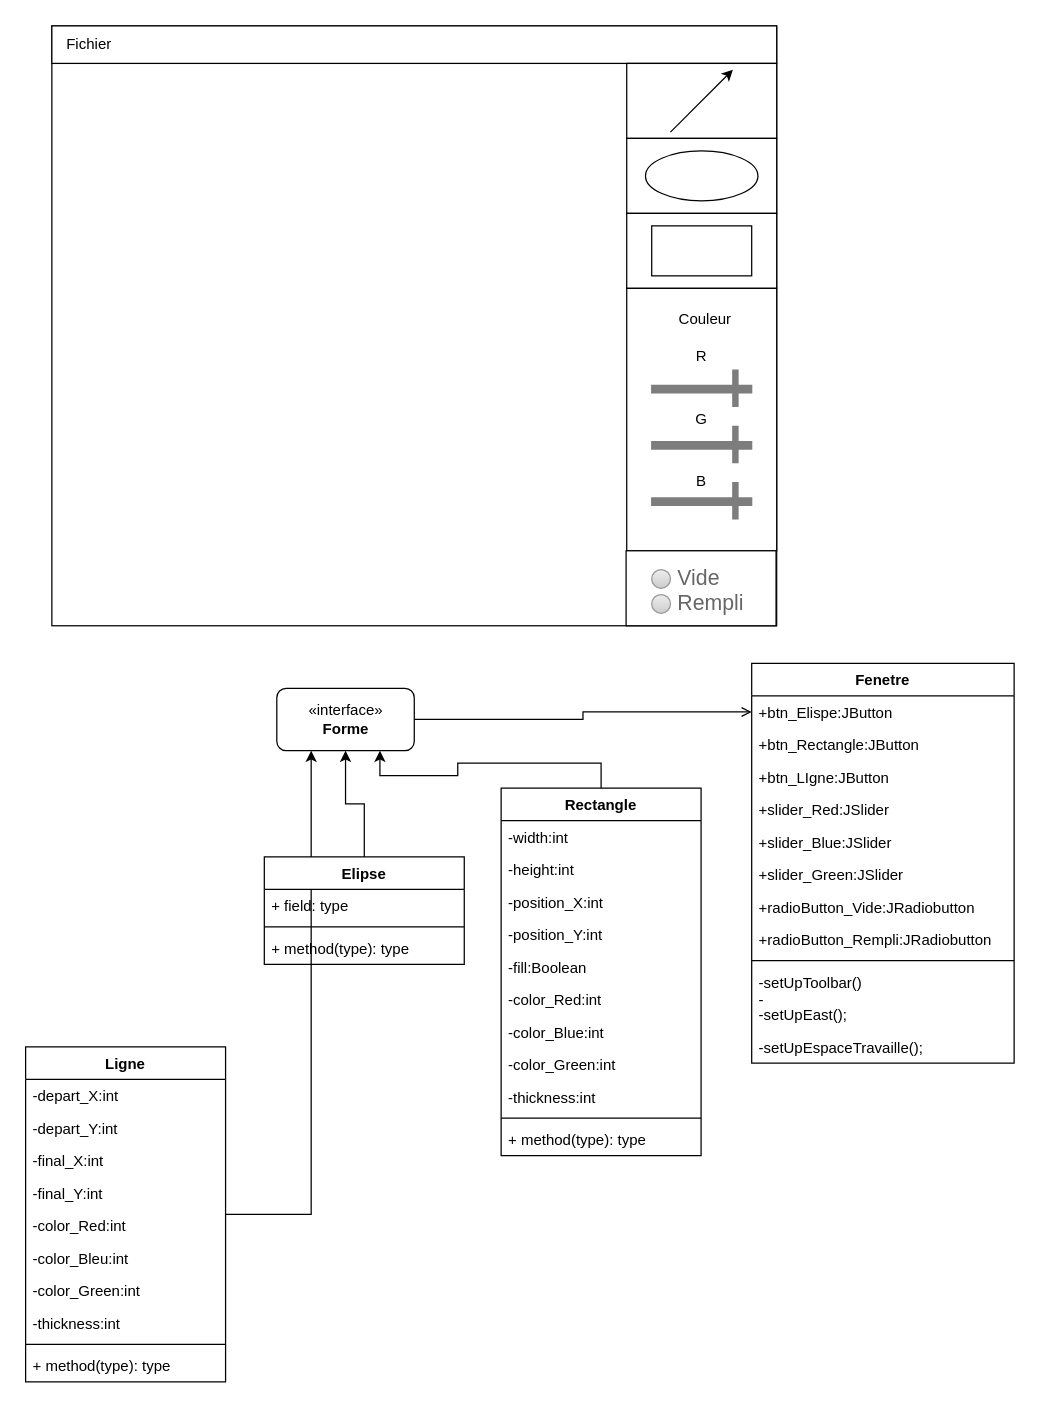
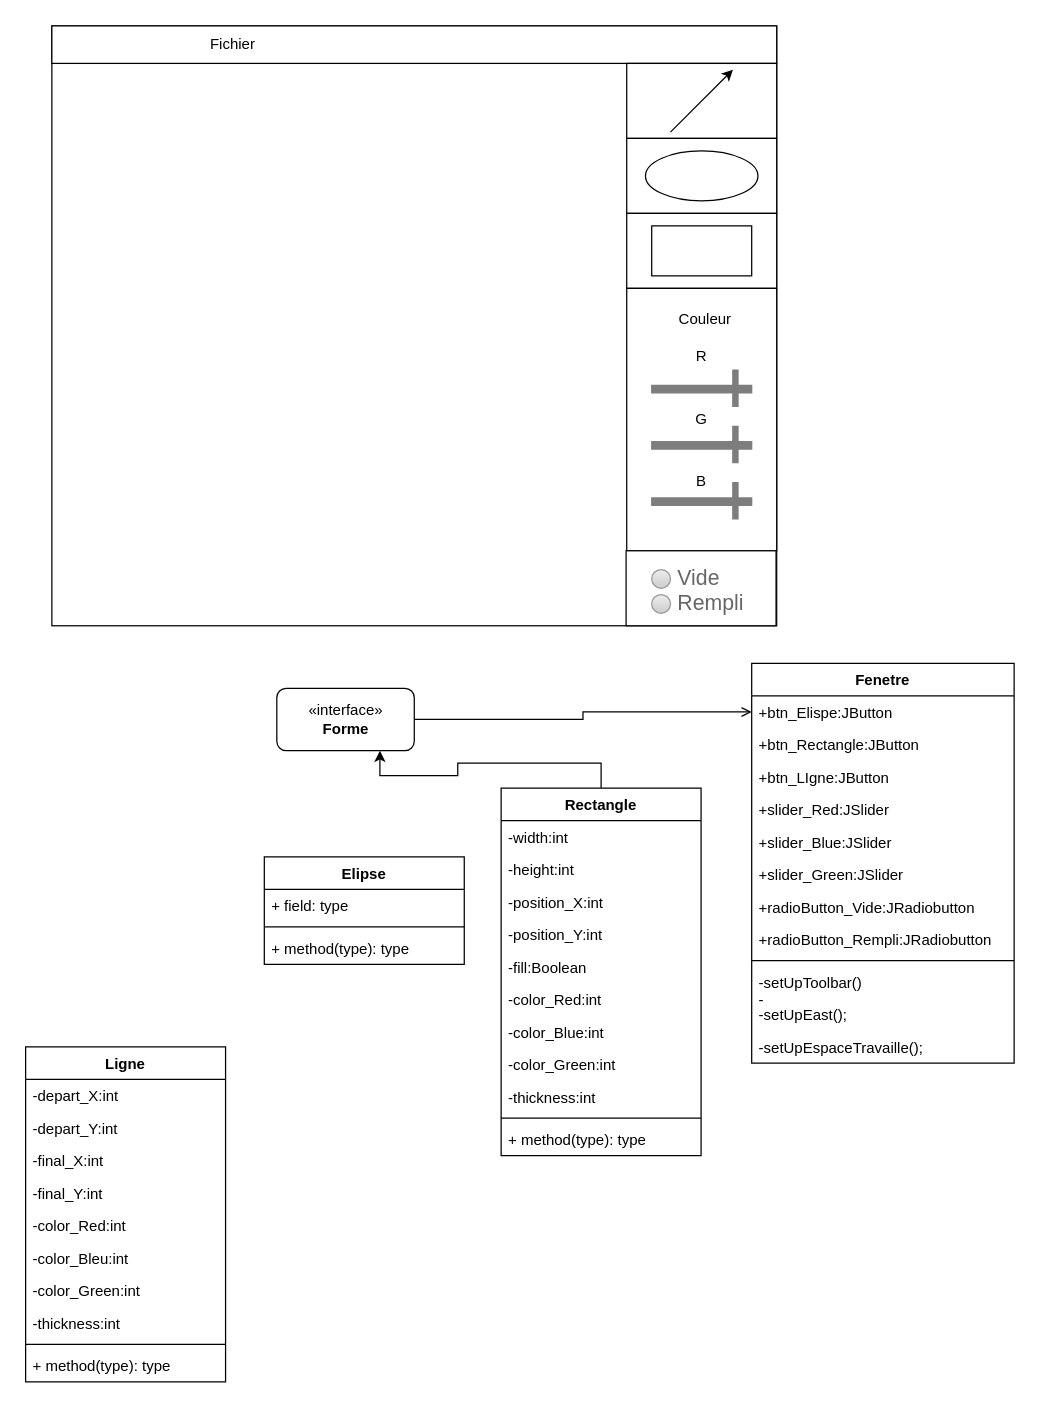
  <mxCell id="0" />
  <mxCell id="1" parent="0" />
  <mxCell id="2" value="" style="rounded=0;whiteSpace=wrap;html=1;" vertex="1" parent="1"><mxGeometry x="41" y="20" width="580" height="480" as="geometry" /></mxCell>
  <mxCell id="3" value="" style="rounded=0;whiteSpace=wrap;html=1;" vertex="1" parent="1"><mxGeometry x="41" y="20" width="580" height="30" as="geometry" /></mxCell>
- <mxCell id="4" value="Fichier" style="text;html=1;strokeColor=none;fillColor=none;align=center;verticalAlign=middle;whiteSpace=wrap;rounded=0;" vertex="1" parent="1"><mxGeometry x="51" y="25" width="40" height="20" as="geometry" /></mxCell>
+ <mxCell id="4" value="Fichier" style="text;html=1;strokeColor=none;fillColor=none;align=center;verticalAlign=middle;whiteSpace=wrap;rounded=0;" vertex="1" parent="1"><mxGeometry x="166" y="25" width="40" height="20" as="geometry" /></mxCell>
  <mxCell id="5" value="" style="rounded=0;whiteSpace=wrap;html=1;" vertex="1" parent="1"><mxGeometry x="501" y="50" width="120" height="60" as="geometry" /></mxCell>
  <mxCell id="6" value="" style="rounded=0;whiteSpace=wrap;html=1;" vertex="1" parent="1"><mxGeometry x="501" y="110" width="120" height="60" as="geometry" /></mxCell>
  <mxCell id="7" value="" style="ellipse;whiteSpace=wrap;html=1;" vertex="1" parent="1"><mxGeometry x="516" y="120" width="90" height="40" as="geometry" /></mxCell>
  <mxCell id="8" value="" style="rounded=0;whiteSpace=wrap;html=1;" vertex="1" parent="1"><mxGeometry x="501" y="170" width="120" height="60" as="geometry" /></mxCell>
  <mxCell id="9" value="" style="rounded=0;whiteSpace=wrap;html=1;" vertex="1" parent="1"><mxGeometry x="521" y="180" width="80" height="40" as="geometry" /></mxCell>
  <mxCell id="10" value="" style="endArrow=classic;html=1;" edge="1" parent="1"><mxGeometry width="50" height="50" relative="1" as="geometry"><mxPoint x="536" y="105" as="sourcePoint" /><mxPoint x="586" y="55" as="targetPoint" /></mxGeometry></mxCell>
  <mxCell id="11" value="" style="rounded=0;whiteSpace=wrap;html=1;" vertex="1" parent="1"><mxGeometry x="501" y="230" width="120" height="210" as="geometry" /></mxCell>
  <mxCell id="12" value="Couleur" style="text;html=1;resizable=0;points=[];autosize=1;align=left;verticalAlign=top;spacingTop=-4;" vertex="1" parent="1"><mxGeometry x="541" y="245" width="60" height="20" as="geometry" /></mxCell>
  <mxCell id="13" value="R" style="text;html=1;strokeColor=none;fillColor=none;align=center;verticalAlign=middle;whiteSpace=wrap;rounded=0;" vertex="1" parent="1"><mxGeometry x="541" y="275" width="40" height="20" as="geometry" /></mxCell>
  <mxCell id="14" value="" style="shadow=0;dashed=0;html=1;strokeColor=none;labelPosition=center;verticalLabelPosition=bottom;verticalAlign=top;align=center;shape=mxgraph.mscae.general_symbols.slider_bar_horz;fillColor=#7D7D7D;" vertex="1" parent="1"><mxGeometry x="520.5" y="295" width="81" height="30" as="geometry" /></mxCell>
  <mxCell id="15" value="" style="shadow=0;dashed=0;html=1;strokeColor=none;labelPosition=center;verticalLabelPosition=bottom;verticalAlign=top;align=center;shape=mxgraph.mscae.general_symbols.slider_bar_horz;fillColor=#7D7D7D;" vertex="1" parent="1"><mxGeometry x="520.5" y="340" width="81" height="30" as="geometry" /></mxCell>
  <mxCell id="16" value="B&lt;br&gt;" style="text;html=1;strokeColor=none;fillColor=none;align=center;verticalAlign=middle;whiteSpace=wrap;rounded=0;" vertex="1" parent="1"><mxGeometry x="540.5" y="375" width="40" height="20" as="geometry" /></mxCell>
  <mxCell id="17" value="" style="shadow=0;dashed=0;html=1;strokeColor=none;labelPosition=center;verticalLabelPosition=bottom;verticalAlign=top;align=center;shape=mxgraph.mscae.general_symbols.slider_bar_horz;fillColor=#7D7D7D;" vertex="1" parent="1"><mxGeometry x="520.5" y="385" width="81" height="30" as="geometry" /></mxCell>
  <mxCell id="18" value="G" style="text;html=1;strokeColor=none;fillColor=none;align=center;verticalAlign=middle;whiteSpace=wrap;rounded=0;" vertex="1" parent="1"><mxGeometry x="541" y="325" width="40" height="20" as="geometry" /></mxCell>
  <mxCell id="19" value="" style="rounded=0;whiteSpace=wrap;html=1;" vertex="1" parent="1"><mxGeometry x="500.5" y="440" width="120" height="60" as="geometry" /></mxCell>
  <mxCell id="20" value="Vide" style="shape=ellipse;fillColor=#eeeeee;strokeColor=#999999;gradientColor=#cccccc;html=1;align=left;spacingLeft=4;fontSize=17;fontColor=#666666;labelPosition=right;shadow=0;" vertex="1" parent="1"><mxGeometry x="521" y="455" width="15" height="15" as="geometry" /></mxCell>
  <mxCell id="21" value="Rempli" style="shape=ellipse;fillColor=#eeeeee;strokeColor=#999999;gradientColor=#cccccc;html=1;align=left;spacingLeft=4;fontSize=17;fontColor=#666666;labelPosition=right;shadow=0;" vertex="1" parent="1"><mxGeometry x="521" y="475" width="15" height="15" as="geometry" /></mxCell>
  <mxCell id="22" style="edgeStyle=orthogonalEdgeStyle;rounded=0;orthogonalLoop=1;jettySize=auto;html=1;entryX=0;entryY=0.5;entryDx=0;entryDy=0;endArrow=open;" edge="1" parent="1" source="23" target="55"><mxGeometry relative="1" as="geometry" /></mxCell>
  <mxCell id="23" value="«interface»&lt;br&gt;&lt;b&gt;Forme&lt;/b&gt;" style="html=1;rounded=1;" vertex="1" parent="1"><mxGeometry x="221" y="550" width="110" height="50" as="geometry" /></mxCell>
- <mxCell id="24" style="edgeStyle=orthogonalEdgeStyle;rounded=0;orthogonalLoop=1;jettySize=auto;html=1;entryX=0.25;entryY=1;entryDx=0;entryDy=0;" edge="1" parent="1" source="25" target="23"><mxGeometry relative="1" as="geometry" /></mxCell>
  <mxCell id="25" value="Ligne" style="swimlane;fontStyle=1;align=center;verticalAlign=top;childLayout=stackLayout;horizontal=1;startSize=26;horizontalStack=0;resizeParent=1;resizeParentMax=0;resizeLast=0;collapsible=1;marginBottom=0;" vertex="1" parent="1"><mxGeometry x="20" y="837" width="160" height="268" as="geometry" /></mxCell>
  <mxCell id="26" value="-depart_X:int&#10;" style="text;strokeColor=none;fillColor=none;align=left;verticalAlign=top;spacingLeft=4;spacingRight=4;overflow=hidden;rotatable=0;points=[[0,0.5],[1,0.5]];portConstraint=eastwest;" vertex="1" parent="25"><mxGeometry y="26" width="160" height="26" as="geometry" /></mxCell>
  <mxCell id="27" value="-depart_Y:int&#10;" style="text;strokeColor=none;fillColor=none;align=left;verticalAlign=top;spacingLeft=4;spacingRight=4;overflow=hidden;rotatable=0;points=[[0,0.5],[1,0.5]];portConstraint=eastwest;" vertex="1" parent="25"><mxGeometry y="52" width="160" height="26" as="geometry" /></mxCell>
  <mxCell id="28" value="-final_X:int&#10;" style="text;strokeColor=none;fillColor=none;align=left;verticalAlign=top;spacingLeft=4;spacingRight=4;overflow=hidden;rotatable=0;points=[[0,0.5],[1,0.5]];portConstraint=eastwest;" vertex="1" parent="25"><mxGeometry y="78" width="160" height="26" as="geometry" /></mxCell>
  <mxCell id="29" value="-final_Y:int&#10;" style="text;strokeColor=none;fillColor=none;align=left;verticalAlign=top;spacingLeft=4;spacingRight=4;overflow=hidden;rotatable=0;points=[[0,0.5],[1,0.5]];portConstraint=eastwest;" vertex="1" parent="25"><mxGeometry y="104" width="160" height="26" as="geometry" /></mxCell>
  <mxCell id="30" value="-color_Red:int&#10;" style="text;strokeColor=none;fillColor=none;align=left;verticalAlign=top;spacingLeft=4;spacingRight=4;overflow=hidden;rotatable=0;points=[[0,0.5],[1,0.5]];portConstraint=eastwest;" vertex="1" parent="25"><mxGeometry y="130" width="160" height="26" as="geometry" /></mxCell>
  <mxCell id="31" value="-color_Bleu:int&#10;" style="text;strokeColor=none;fillColor=none;align=left;verticalAlign=top;spacingLeft=4;spacingRight=4;overflow=hidden;rotatable=0;points=[[0,0.5],[1,0.5]];portConstraint=eastwest;" vertex="1" parent="25"><mxGeometry y="156" width="160" height="26" as="geometry" /></mxCell>
  <mxCell id="32" value="-color_Green:int&#10;" style="text;strokeColor=none;fillColor=none;align=left;verticalAlign=top;spacingLeft=4;spacingRight=4;overflow=hidden;rotatable=0;points=[[0,0.5],[1,0.5]];portConstraint=eastwest;" vertex="1" parent="25"><mxGeometry y="182" width="160" height="26" as="geometry" /></mxCell>
  <mxCell id="33" value="-thickness:int&#10;" style="text;strokeColor=none;fillColor=none;align=left;verticalAlign=top;spacingLeft=4;spacingRight=4;overflow=hidden;rotatable=0;points=[[0,0.5],[1,0.5]];portConstraint=eastwest;" vertex="1" parent="25"><mxGeometry y="208" width="160" height="26" as="geometry" /></mxCell>
  <mxCell id="34" value="" style="line;strokeWidth=1;fillColor=none;align=left;verticalAlign=middle;spacingTop=-1;spacingLeft=3;spacingRight=3;rotatable=0;labelPosition=right;points=[];portConstraint=eastwest;" vertex="1" parent="25"><mxGeometry y="234" width="160" height="8" as="geometry" /></mxCell>
  <mxCell id="35" value="+ method(type): type" style="text;strokeColor=none;fillColor=none;align=left;verticalAlign=top;spacingLeft=4;spacingRight=4;overflow=hidden;rotatable=0;points=[[0,0.5],[1,0.5]];portConstraint=eastwest;" vertex="1" parent="25"><mxGeometry y="242" width="160" height="26" as="geometry" /></mxCell>
  <mxCell id="36" style="edgeStyle=orthogonalEdgeStyle;rounded=0;orthogonalLoop=1;jettySize=auto;html=1;exitX=0.5;exitY=0;exitDx=0;exitDy=0;entryX=0.75;entryY=1;entryDx=0;entryDy=0;" edge="1" parent="1" source="37" target="23"><mxGeometry relative="1" as="geometry" /></mxCell>
  <mxCell id="37" value="Rectangle" style="swimlane;fontStyle=1;align=center;verticalAlign=top;childLayout=stackLayout;horizontal=1;startSize=26;horizontalStack=0;resizeParent=1;resizeParentMax=0;resizeLast=0;collapsible=1;marginBottom=0;" vertex="1" parent="1"><mxGeometry x="400.5" y="630" width="160" height="294" as="geometry" /></mxCell>
  <mxCell id="38" value="-width:int" style="text;strokeColor=none;fillColor=none;align=left;verticalAlign=top;spacingLeft=4;spacingRight=4;overflow=hidden;rotatable=0;points=[[0,0.5],[1,0.5]];portConstraint=eastwest;" vertex="1" parent="37"><mxGeometry y="26" width="160" height="26" as="geometry" /></mxCell>
  <mxCell id="39" value="-height:int" style="text;strokeColor=none;fillColor=none;align=left;verticalAlign=top;spacingLeft=4;spacingRight=4;overflow=hidden;rotatable=0;points=[[0,0.5],[1,0.5]];portConstraint=eastwest;" vertex="1" parent="37"><mxGeometry y="52" width="160" height="26" as="geometry" /></mxCell>
  <mxCell id="40" value="-position_X:int" style="text;strokeColor=none;fillColor=none;align=left;verticalAlign=top;spacingLeft=4;spacingRight=4;overflow=hidden;rotatable=0;points=[[0,0.5],[1,0.5]];portConstraint=eastwest;" vertex="1" parent="37"><mxGeometry y="78" width="160" height="26" as="geometry" /></mxCell>
  <mxCell id="41" value="-position_Y:int" style="text;strokeColor=none;fillColor=none;align=left;verticalAlign=top;spacingLeft=4;spacingRight=4;overflow=hidden;rotatable=0;points=[[0,0.5],[1,0.5]];portConstraint=eastwest;" vertex="1" parent="37"><mxGeometry y="104" width="160" height="26" as="geometry" /></mxCell>
  <mxCell id="42" value="-fill:Boolean" style="text;strokeColor=none;fillColor=none;align=left;verticalAlign=top;spacingLeft=4;spacingRight=4;overflow=hidden;rotatable=0;points=[[0,0.5],[1,0.5]];portConstraint=eastwest;" vertex="1" parent="37"><mxGeometry y="130" width="160" height="26" as="geometry" /></mxCell>
  <mxCell id="43" value="-color_Red:int" style="text;strokeColor=none;fillColor=none;align=left;verticalAlign=top;spacingLeft=4;spacingRight=4;overflow=hidden;rotatable=0;points=[[0,0.5],[1,0.5]];portConstraint=eastwest;" vertex="1" parent="37"><mxGeometry y="156" width="160" height="26" as="geometry" /></mxCell>
  <mxCell id="44" value="-color_Blue:int" style="text;strokeColor=none;fillColor=none;align=left;verticalAlign=top;spacingLeft=4;spacingRight=4;overflow=hidden;rotatable=0;points=[[0,0.5],[1,0.5]];portConstraint=eastwest;" vertex="1" parent="37"><mxGeometry y="182" width="160" height="26" as="geometry" /></mxCell>
  <mxCell id="45" value="-color_Green:int" style="text;strokeColor=none;fillColor=none;align=left;verticalAlign=top;spacingLeft=4;spacingRight=4;overflow=hidden;rotatable=0;points=[[0,0.5],[1,0.5]];portConstraint=eastwest;" vertex="1" parent="37"><mxGeometry y="208" width="160" height="26" as="geometry" /></mxCell>
  <mxCell id="46" value="-thickness:int" style="text;strokeColor=none;fillColor=none;align=left;verticalAlign=top;spacingLeft=4;spacingRight=4;overflow=hidden;rotatable=0;points=[[0,0.5],[1,0.5]];portConstraint=eastwest;" vertex="1" parent="37"><mxGeometry y="234" width="160" height="26" as="geometry" /></mxCell>
  <mxCell id="47" value="" style="line;strokeWidth=1;fillColor=none;align=left;verticalAlign=middle;spacingTop=-1;spacingLeft=3;spacingRight=3;rotatable=0;labelPosition=right;points=[];portConstraint=eastwest;" vertex="1" parent="37"><mxGeometry y="260" width="160" height="8" as="geometry" /></mxCell>
  <mxCell id="48" value="+ method(type): type" style="text;strokeColor=none;fillColor=none;align=left;verticalAlign=top;spacingLeft=4;spacingRight=4;overflow=hidden;rotatable=0;points=[[0,0.5],[1,0.5]];portConstraint=eastwest;" vertex="1" parent="37"><mxGeometry y="268" width="160" height="26" as="geometry" /></mxCell>
- <mxCell id="49" style="edgeStyle=orthogonalEdgeStyle;rounded=0;orthogonalLoop=1;jettySize=auto;html=1;entryX=0.5;entryY=1;entryDx=0;entryDy=0;" edge="1" parent="1" source="50" target="23"><mxGeometry relative="1" as="geometry" /></mxCell>
  <mxCell id="50" value="Elipse&#10;&#10;" style="swimlane;fontStyle=1;align=center;verticalAlign=top;childLayout=stackLayout;horizontal=1;startSize=26;horizontalStack=0;resizeParent=1;resizeParentMax=0;resizeLast=0;collapsible=1;marginBottom=0;" vertex="1" parent="1"><mxGeometry x="211" y="685" width="160" height="86" as="geometry" /></mxCell>
  <mxCell id="51" value="+ field: type" style="text;strokeColor=none;fillColor=none;align=left;verticalAlign=top;spacingLeft=4;spacingRight=4;overflow=hidden;rotatable=0;points=[[0,0.5],[1,0.5]];portConstraint=eastwest;" vertex="1" parent="50"><mxGeometry y="26" width="160" height="26" as="geometry" /></mxCell>
  <mxCell id="52" value="" style="line;strokeWidth=1;fillColor=none;align=left;verticalAlign=middle;spacingTop=-1;spacingLeft=3;spacingRight=3;rotatable=0;labelPosition=right;points=[];portConstraint=eastwest;" vertex="1" parent="50"><mxGeometry y="52" width="160" height="8" as="geometry" /></mxCell>
  <mxCell id="53" value="+ method(type): type" style="text;strokeColor=none;fillColor=none;align=left;verticalAlign=top;spacingLeft=4;spacingRight=4;overflow=hidden;rotatable=0;points=[[0,0.5],[1,0.5]];portConstraint=eastwest;" vertex="1" parent="50"><mxGeometry y="60" width="160" height="26" as="geometry" /></mxCell>
  <mxCell id="54" value="Fenetre" style="swimlane;fontStyle=1;align=center;verticalAlign=top;childLayout=stackLayout;horizontal=1;startSize=26;horizontalStack=0;resizeParent=1;resizeParentMax=0;resizeLast=0;collapsible=1;marginBottom=0;" vertex="1" parent="1"><mxGeometry x="601" y="530" width="210" height="320" as="geometry" /></mxCell>
  <mxCell id="55" value="+btn_Elispe:JButton" style="text;strokeColor=none;fillColor=none;align=left;verticalAlign=top;spacingLeft=4;spacingRight=4;overflow=hidden;rotatable=0;points=[[0,0.5],[1,0.5]];portConstraint=eastwest;" vertex="1" parent="54"><mxGeometry y="26" width="210" height="26" as="geometry" /></mxCell>
  <mxCell id="56" value="+btn_Rectangle:JButton" style="text;strokeColor=none;fillColor=none;align=left;verticalAlign=top;spacingLeft=4;spacingRight=4;overflow=hidden;rotatable=0;points=[[0,0.5],[1,0.5]];portConstraint=eastwest;" vertex="1" parent="54"><mxGeometry y="52" width="210" height="26" as="geometry" /></mxCell>
  <mxCell id="57" value="+btn_LIgne:JButton" style="text;strokeColor=none;fillColor=none;align=left;verticalAlign=top;spacingLeft=4;spacingRight=4;overflow=hidden;rotatable=0;points=[[0,0.5],[1,0.5]];portConstraint=eastwest;" vertex="1" parent="54"><mxGeometry y="78" width="210" height="26" as="geometry" /></mxCell>
  <mxCell id="58" value="+slider_Red:JSlider" style="text;strokeColor=none;fillColor=none;align=left;verticalAlign=top;spacingLeft=4;spacingRight=4;overflow=hidden;rotatable=0;points=[[0,0.5],[1,0.5]];portConstraint=eastwest;" vertex="1" parent="54"><mxGeometry y="104" width="210" height="26" as="geometry" /></mxCell>
  <mxCell id="59" value="+slider_Blue:JSlider" style="text;strokeColor=none;fillColor=none;align=left;verticalAlign=top;spacingLeft=4;spacingRight=4;overflow=hidden;rotatable=0;points=[[0,0.5],[1,0.5]];portConstraint=eastwest;" vertex="1" parent="54"><mxGeometry y="130" width="210" height="26" as="geometry" /></mxCell>
  <mxCell id="60" value="+slider_Green:JSlider" style="text;strokeColor=none;fillColor=none;align=left;verticalAlign=top;spacingLeft=4;spacingRight=4;overflow=hidden;rotatable=0;points=[[0,0.5],[1,0.5]];portConstraint=eastwest;" vertex="1" parent="54"><mxGeometry y="156" width="210" height="26" as="geometry" /></mxCell>
  <mxCell id="61" value="+radioButton_Vide:JRadiobutton" style="text;strokeColor=none;fillColor=none;align=left;verticalAlign=top;spacingLeft=4;spacingRight=4;overflow=hidden;rotatable=0;points=[[0,0.5],[1,0.5]];portConstraint=eastwest;" vertex="1" parent="54"><mxGeometry y="182" width="210" height="26" as="geometry" /></mxCell>
  <mxCell id="62" value="+radioButton_Rempli:JRadiobutton" style="text;strokeColor=none;fillColor=none;align=left;verticalAlign=top;spacingLeft=4;spacingRight=4;overflow=hidden;rotatable=0;points=[[0,0.5],[1,0.5]];portConstraint=eastwest;" vertex="1" parent="54"><mxGeometry y="208" width="210" height="26" as="geometry" /></mxCell>
  <mxCell id="63" value="" style="line;strokeWidth=1;fillColor=none;align=left;verticalAlign=middle;spacingTop=-1;spacingLeft=3;spacingRight=3;rotatable=0;labelPosition=right;points=[];portConstraint=eastwest;" vertex="1" parent="54"><mxGeometry y="234" width="210" height="8" as="geometry" /></mxCell>
  <mxCell id="64" value="-setUpToolbar()&#10;-&#10;" style="text;strokeColor=none;fillColor=none;align=left;verticalAlign=top;spacingLeft=4;spacingRight=4;overflow=hidden;rotatable=0;points=[[0,0.5],[1,0.5]];portConstraint=eastwest;" vertex="1" parent="54"><mxGeometry y="242" width="210" height="26" as="geometry" /></mxCell>
  <mxCell id="65" value="-setUpEast();" style="text;strokeColor=none;fillColor=none;align=left;verticalAlign=top;spacingLeft=4;spacingRight=4;overflow=hidden;rotatable=0;points=[[0,0.5],[1,0.5]];portConstraint=eastwest;" vertex="1" parent="54"><mxGeometry y="268" width="210" height="26" as="geometry" /></mxCell>
  <mxCell id="66" value="-setUpEspaceTravaille();" style="text;strokeColor=none;fillColor=none;align=left;verticalAlign=top;spacingLeft=4;spacingRight=4;overflow=hidden;rotatable=0;points=[[0,0.5],[1,0.5]];portConstraint=eastwest;" vertex="1" parent="54"><mxGeometry y="294" width="210" height="26" as="geometry" /></mxCell>
